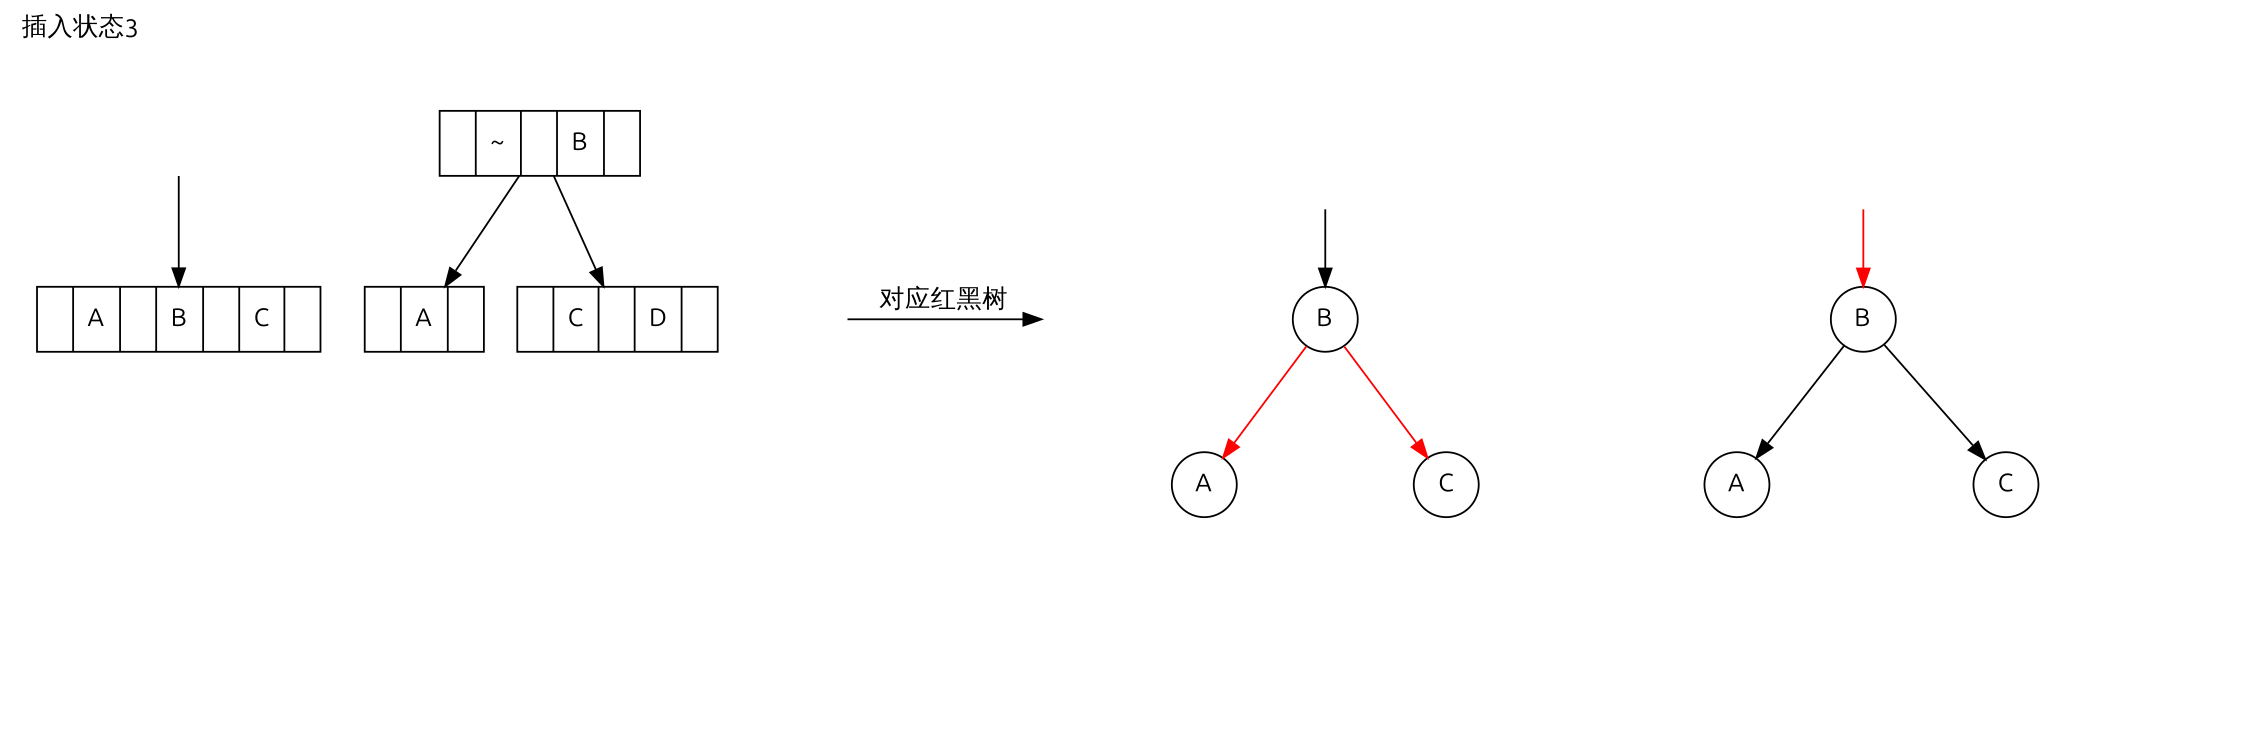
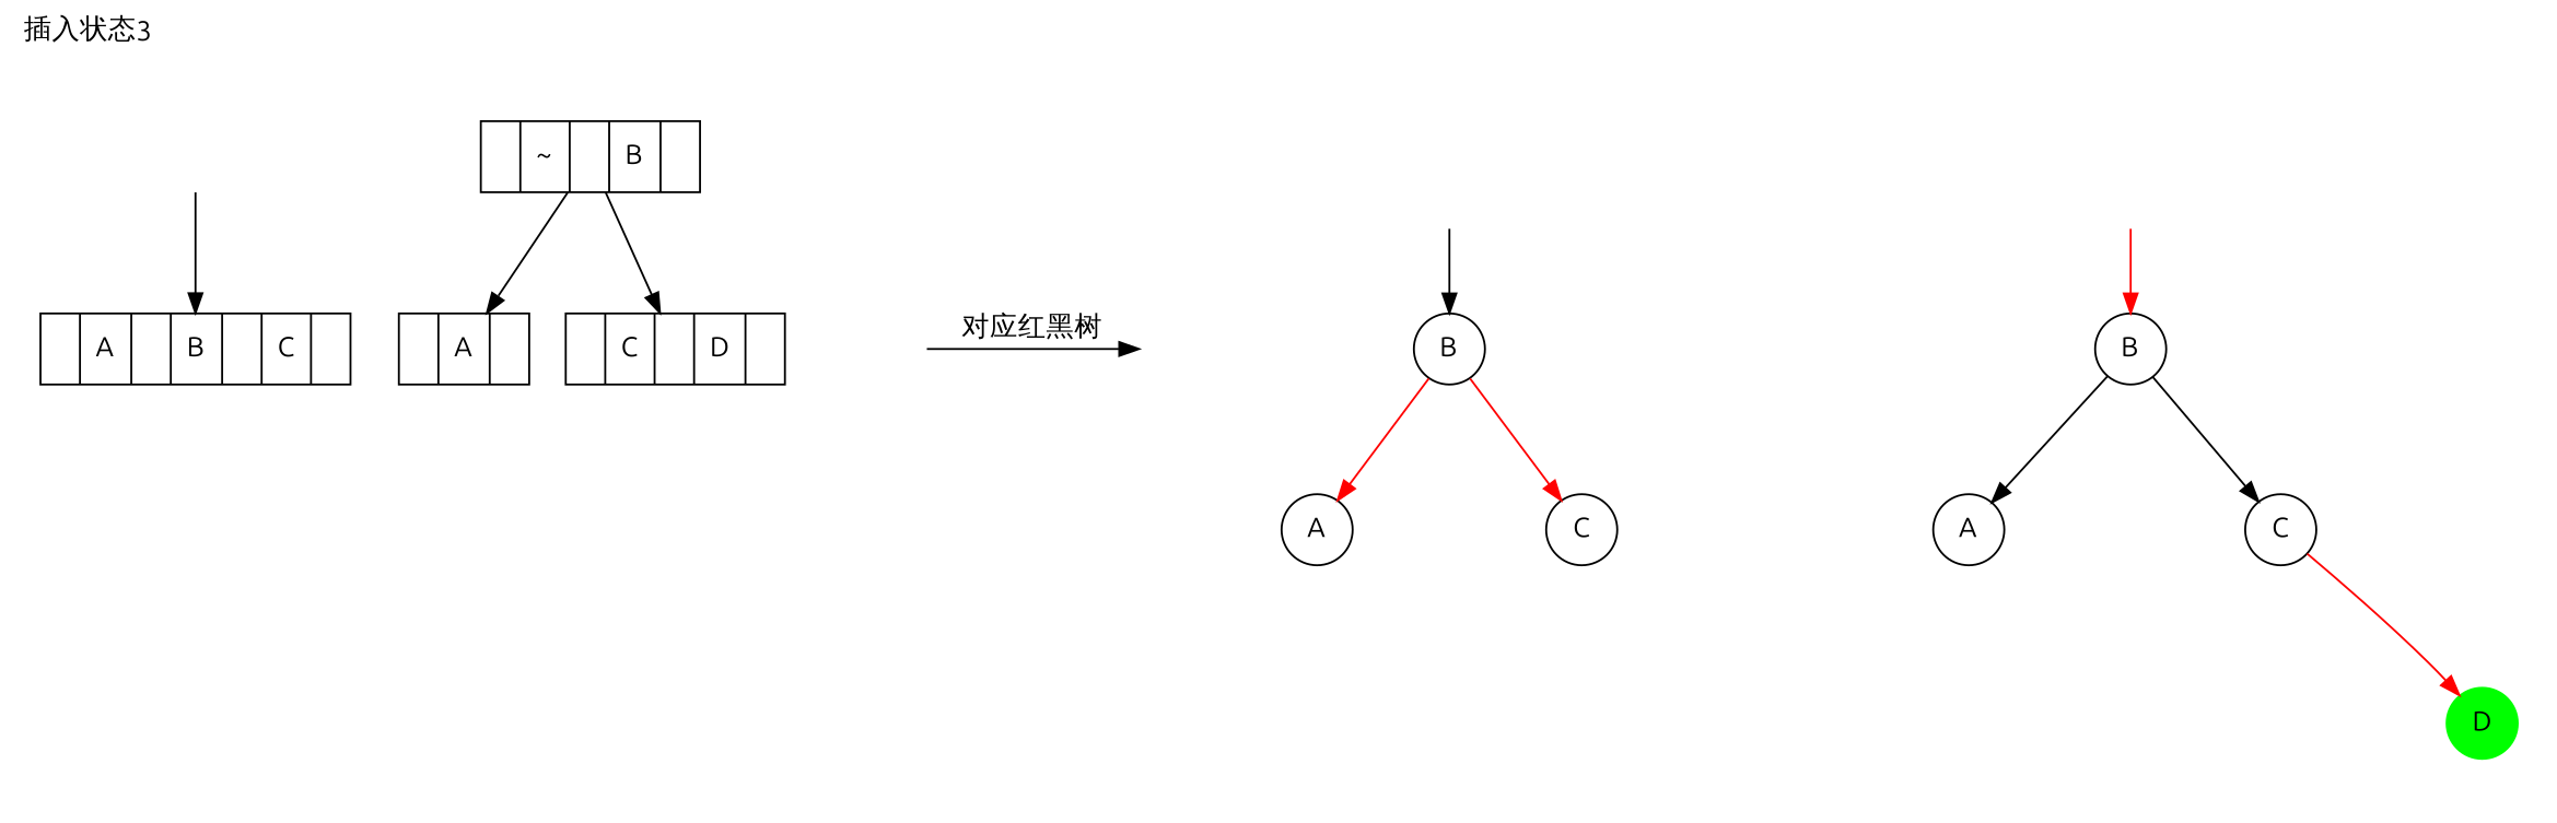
  digraph {
    label="插入状态3"
    labeljust=l
    labelloc=t
    fontname=Ubuntu
    node [shape=circle style=invis fontname=Ubuntu]
    edge [fontname=Ubuntu]
    n1_0 [shape=record]
    n2 [label="<f1> | A | <f2> | B | <f3> | C | <f4>" shape=record style=""]
    n3 [label="<f0> | ~ | <f1> | B | <f2>" shape=record style=""]
    n4 [label="<f1> | A | <f2>" shape=record style=""]
    n5 [label="<f1> | C | <f2> | D | <f3>" shape=record style=""]
    t_0
    t_1
    t_2
    n3_99
    n10 [label=B style=""]
    n11 [label=A style=""]
    v3_1
    n13 [label=C style=""]
    n4_99
    n15 [label=B style=""]
    n16 [label=A style=""]
    v4_1
    n18 [label=C style=""]
    v4_2
    v4_3
    v4_4
    v4_5
    v4_6
+   n24 [color=green label=D style=filled]
    subgraph cluster_1 {
      label=""
      penwidth=0
      n1_0
      n2
    }
    subgraph cluster_2 {
      label=""
      penwidth=0
      n3
      n4
      n5
    }
    subgraph cluster_3 {
      label=""
      penwidth=0
      t_0
      t_1
      t_2
    }
    subgraph cluster_4 {
      label=""
      penwidth=0
      n3_99
      n10
      n11
      v3_1
      n13
    }
    subgraph cluster_5 {
      label=""
      penwidth=0
      n4_99
      n15
      n16
      v4_1
      n18
      v4_2
      v4_3
      v4_4
      v4_5
      v4_6
+     n24
    }
    n1_0 -> n2
    n3 -> n4
    n3 -> n5
    t_0 -> t_1 [style=invis]
    t_0 -> t_2 [style=invis]
    t_1 -> t_2 [constraint=false label="对应红黑树" minlen=3]
    n3_99 -> n10
    n10 -> n11 [color=red]
    n10 -> v3_1 [style=invis]
    n10 -> n13 [color=red]
    n4_99 -> n15 [color=red]
    n15 -> n16
    n15 -> v4_1 [style=invis]
    n15 -> n18
    n16 -> v4_2 [style=invis]
    n16 -> v4_3 [style=invis]
    n16 -> v4_4 [style=invis]
    n18 -> v4_5 [style=invis]
    n18 -> v4_6 [style=invis]
+   n18 -> n24 [color=red]
  }
